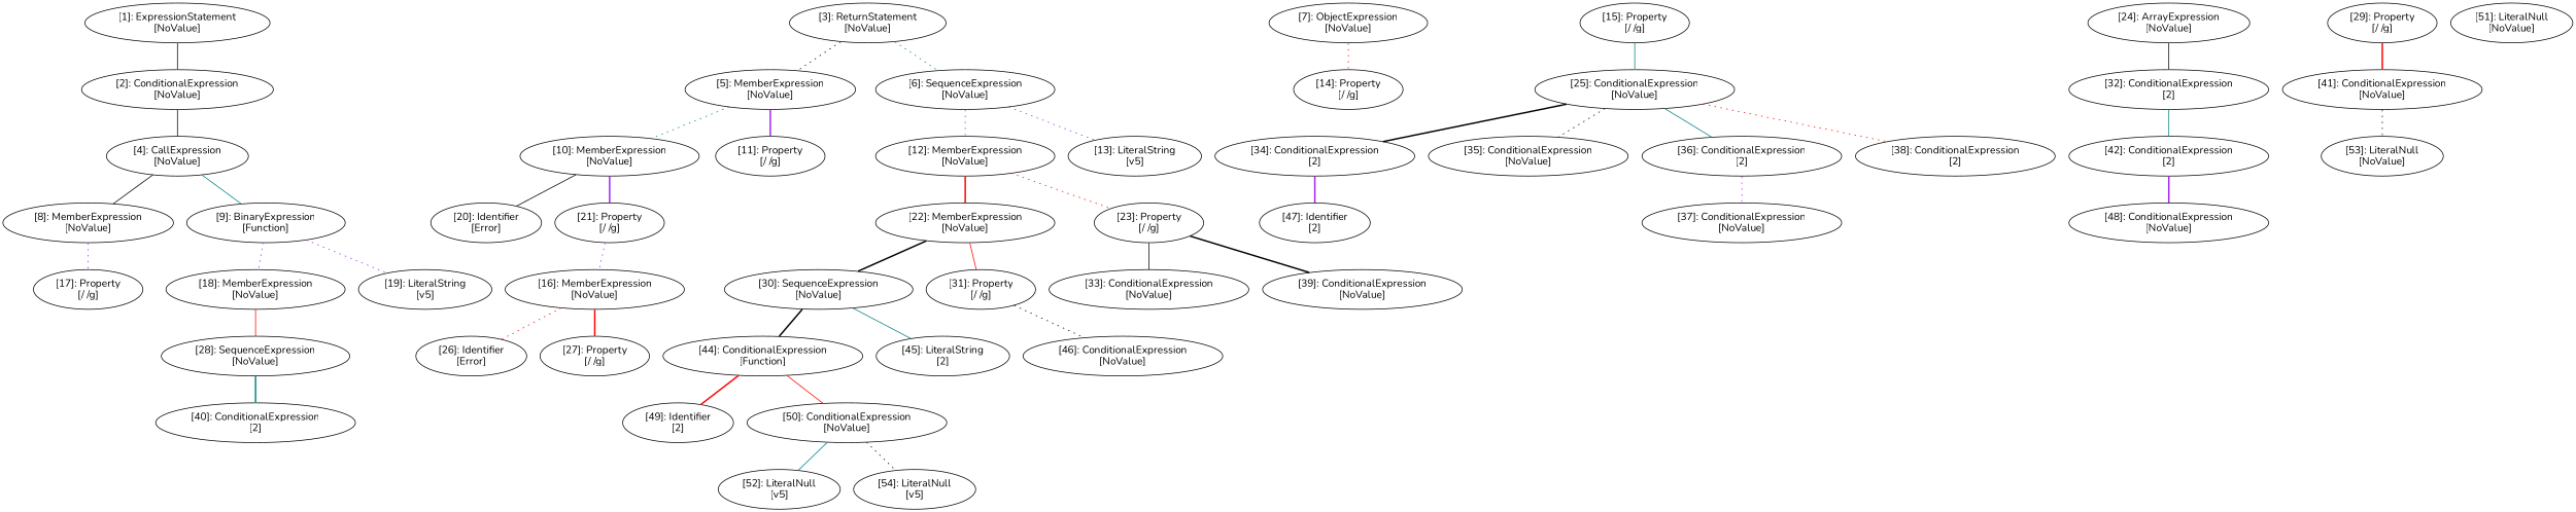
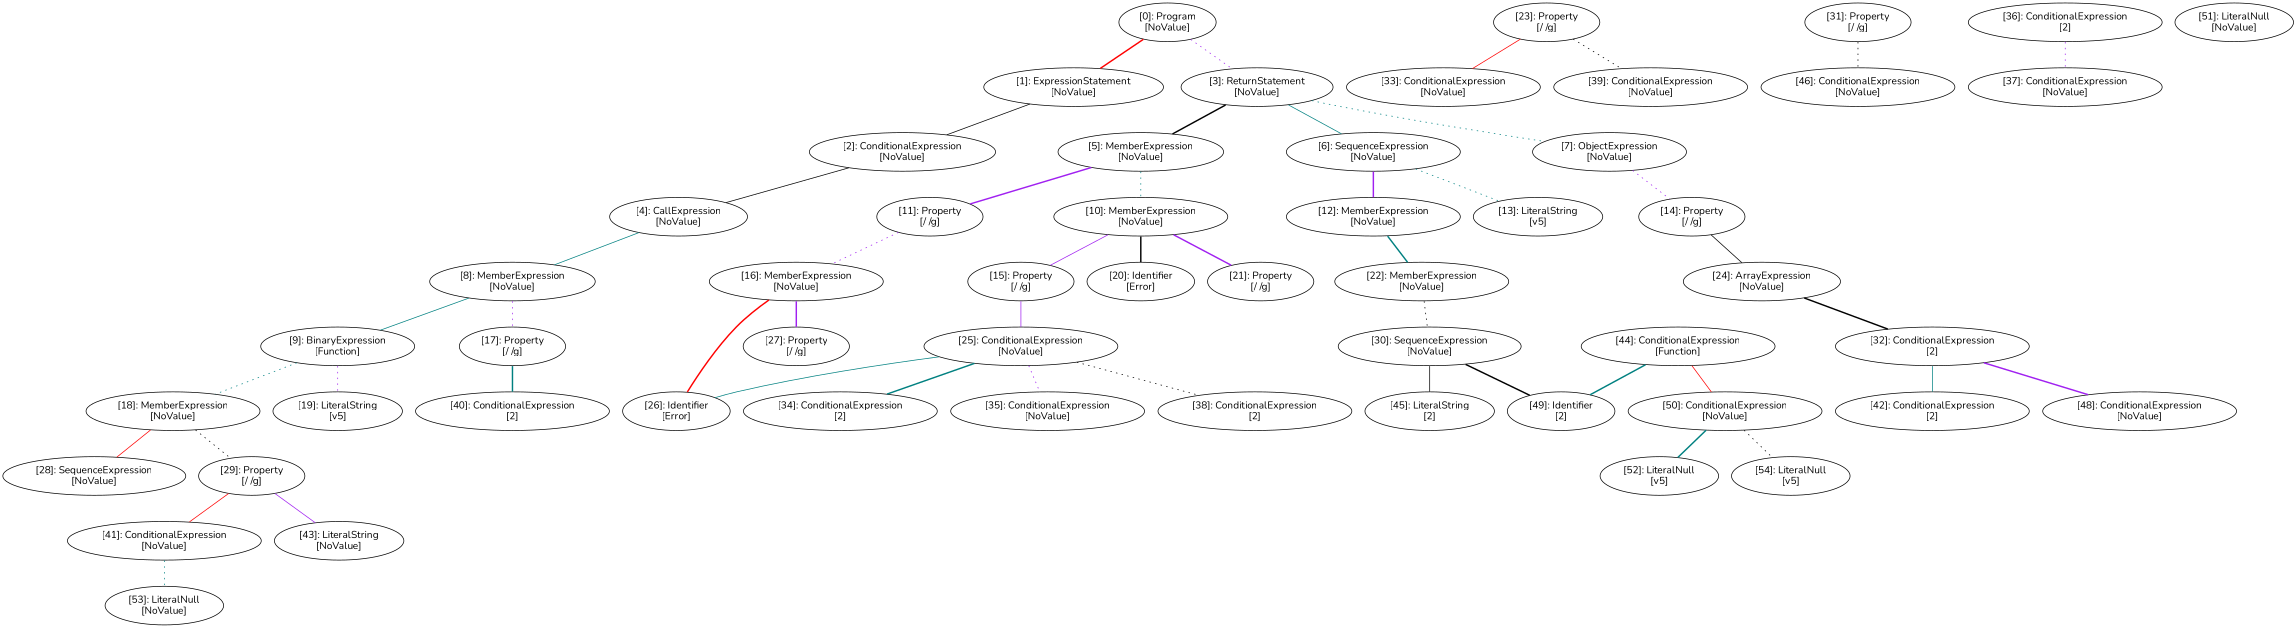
  graph {
    fontname=Nunito
    node [fontname=Nunito]
    edge [color=purple fontname=Nunito style=dotted]
+   n1 [label="[0]: Program\n[NoValue]"]
    n2 [label="[1]: ExpressionStatement\n[NoValue]"]
    n3 [label="[3]: ReturnStatement\n[NoValue]"]
    n4 [label="[2]: ConditionalExpression\n[NoValue]"]
    n5 [label="[5]: MemberExpression\n[NoValue]"]
    n6 [label="[6]: SequenceExpression\n[NoValue]"]
    n7 [label="[7]: ObjectExpression\n[NoValue]"]
    n8 [label="[4]: CallExpression\n[NoValue]"]
    n9 [label="[8]: MemberExpression\n[NoValue]"]
    n10 [label="[9]: BinaryExpression\n[Function]"]
    n11 [label="[10]: MemberExpression\n[NoValue]"]
    n12 [label="[11]: Property\n[/ /g]"]
    n13 [label="[12]: MemberExpression\n[NoValue]"]
    n14 [label="[13]: LiteralString\n[v5]"]
    n15 [label="[14]: Property\n[/ /g]"]
    n16 [label="[17]: Property\n[/ /g]"]
    n17 [label="[18]: MemberExpression\n[NoValue]"]
    n18 [label="[19]: LiteralString\n[v5]"]
    n19 [label="[15]: Property\n[/ /g]"]
    n20 [label="[20]: Identifier\n[Error]"]
    n21 [label="[21]: Property\n[/ /g]"]
    n22 [label="[16]: MemberExpression\n[NoValue]"]
    n23 [label="[22]: MemberExpression\n[NoValue]"]
    n24 [label="[23]: Property\n[/ /g]"]
    n25 [label="[24]: ArrayExpression\n[NoValue]"]
    n26 [label="[28]: SequenceExpression\n[NoValue]"]
    n27 [label="[29]: Property\n[/ /g]"]
    n28 [label="[25]: ConditionalExpression\n[NoValue]"]
    n29 [label="[26]: Identifier\n[Error]"]
    n30 [label="[27]: Property\n[/ /g]"]
    n31 [label="[30]: SequenceExpression\n[NoValue]"]
    n32 [label="[31]: Property\n[/ /g]"]
    n33 [label="[33]: ConditionalExpression\n[NoValue]"]
    n34 [label="[39]: ConditionalExpression\n[NoValue]"]
    n35 [label="[32]: ConditionalExpression\n[2]"]
    n36 [label="[34]: ConditionalExpression\n[2]"]
    n37 [label="[35]: ConditionalExpression\n[NoValue]"]
    n38 [label="[36]: ConditionalExpression\n[2]"]
    n39 [label="[38]: ConditionalExpression\n[2]"]
    n40 [label="[40]: ConditionalExpression\n[2]"]
    n41 [label="[41]: ConditionalExpression\n[NoValue]"]
+   n42 [label="[43]: LiteralString\n[NoValue]"]
    n43 [label="[44]: ConditionalExpression\n[Function]"]
    n44 [label="[45]: LiteralString\n[2]"]
    n45 [label="[46]: ConditionalExpression\n[NoValue]"]
    n46 [label="[42]: ConditionalExpression\n[2]"]
-   n47 [label="[47]: Identifier\n[2]"]
    n48 [label="[37]: ConditionalExpression\n[NoValue]"]
    n49 [label="[53]: LiteralNull\n[NoValue]"]
    n50 [label="[49]: Identifier\n[2]"]
    n51 [label="[50]: ConditionalExpression\n[NoValue]"]
    n52 [label="[48]: ConditionalExpression\n[NoValue]"]
    n53 [label="[52]: LiteralNull\n[v5]"]
    n54 [label="[54]: LiteralNull\n[v5]"]
    n55 [label="[51]: LiteralNull\n[NoValue]"]
+   n1 -- n2 [color=red style=bold]
+   n1 -- n3
    n2 -- n4 [color=black style=solid]
-   n3 -- n5 [color=black]
-   n3 -- n6 [color=teal]
+   n3 -- n5 [color=black style=bold]
+   n3 -- n6 [color=teal style=solid]
+   n3 -- n7 [color=teal]
    n4 -- n8 [color=black style=solid]
    n5 -- n11 [color=teal]
    n5 -- n12 [style=bold]
-   n6 -- n13
-   n6 -- n14
-   n7 -- n15 [color=red]
-   n8 -- n9 [color=black style=solid]
-   n8 -- n10 [color=teal style=solid]
+   n6 -- n13 [style=bold]
+   n6 -- n14 [color=teal]
+   n7 -- n15
+   n8 -- n9 [color=teal style=solid]
+   n9 -- n10 [color=teal style=solid]
    n9 -- n16
-   n10 -- n17
+   n10 -- n17 [color=teal]
    n10 -- n18
-   n11 -- n20 [color=black style=solid]
+   n11 -- n19 [style=solid]
+   n11 -- n20 [color=black style=bold]
    n11 -- n21 [style=bold]
-   n21 -- n22
-   n13 -- n23 [color=red style=bold]
-   n13 -- n24 [color=red]
+   n12 -- n22
+   n13 -- n23 [color=teal style=bold]
+   n15 -- n25 [color=black style=solid]
    n17 -- n26 [color=red style=solid]
-   n19 -- n28 [color=teal style=solid]
-   n22 -- n29 [color=red]
-   n22 -- n30 [color=red style=bold]
-   n23 -- n31 [color=black style=bold]
-   n23 -- n32 [color=red style=solid]
-   n24 -- n33 [color=black style=solid]
-   n24 -- n34 [color=black style=bold]
-   n25 -- n35 [color=black style=solid]
-   n26 -- n40 [color=teal style=bold]
-   n27 -- n41 [color=red style=bold]
-   n28 -- n36 [color=black style=bold]
-   n28 -- n37 [color=black]
-   n28 -- n38 [color=teal style=solid]
-   n28 -- n39 [color=red]
-   n31 -- n43 [color=black style=bold]
-   n31 -- n44 [color=teal style=solid]
+   n17 -- n27 [color=black]
+   n19 -- n28 [style=solid]
+   n22 -- n29 [color=red style=bold]
+   n22 -- n30 [style=bold]
+   n23 -- n31 [color=black]
+   n24 -- n33 [color=red style=solid]
+   n24 -- n34 [color=black]
+   n25 -- n35 [color=black style=bold]
+   n16 -- n40 [color=teal style=bold]
+   n27 -- n41 [color=red style=solid]
+   n27 -- n42 [style=solid]
+   n28 -- n36 [color=teal style=bold]
+   n28 -- n37
+   n28 -- n29 [color=teal style=solid]
+   n28 -- n39 [color=black]
+   n31 -- n50 [color=black style=bold]
+   n31 -- n44 [color=black style=solid]
    n32 -- n45 [color=black]
    n35 -- n46 [color=teal style=solid]
-   n36 -- n47 [style=bold]
    n38 -- n48
-   n41 -- n49 [color=black]
-   n43 -- n50 [color=red style=bold]
+   n41 -- n49 [color=teal]
+   n43 -- n50 [color=teal style=bold]
    n43 -- n51 [color=red style=solid]
-   n46 -- n52 [style=bold]
-   n51 -- n53 [color=teal style=solid]
+   n35 -- n52 [style=bold]
+   n51 -- n53 [color=teal style=bold]
    n51 -- n54 [color=black]
  }
